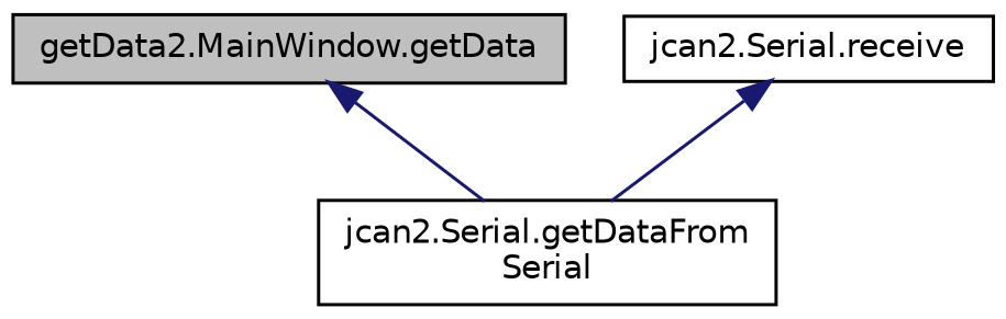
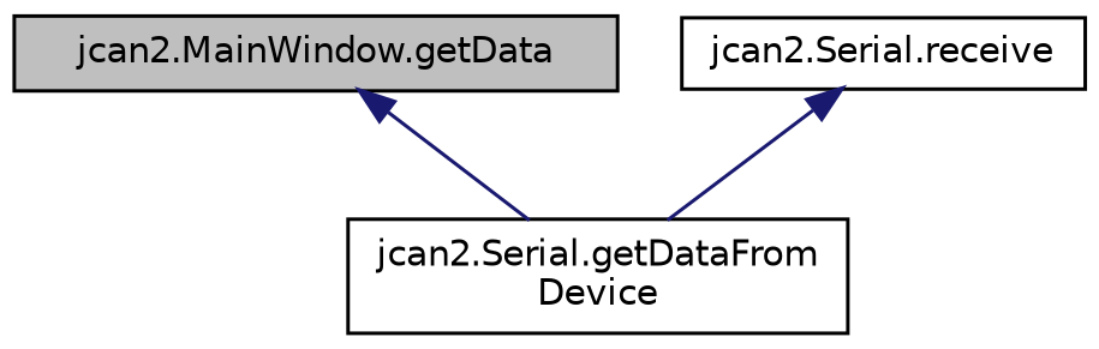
  digraph {
    rankdir=TB
    node [color=black fillcolor=white fontname=Helvetica fontsize=10 shape=record style=filled]
    edge [color=midnightblue dir=back fontname=Helvetica fontsize=10 labelfontname=Helvetica labelfontsize=10 style=solid]
-   n1 [fillcolor=grey75 fontcolor=black height=0.2 label="getData2.MainWindow.getData" width=0.4]
-   n2 [height=0.2 label="jcan2.Serial.getDataFrom\lSerial" width=0.4]
+   n1 [fillcolor=grey75 fontcolor=black height=0.2 label="jcan2.MainWindow.getData" width=0.4]
+   n2 [height=0.2 label="jcan2.Serial.getDataFrom\lDevice" width=0.4]
    n3 [height=0.2 label="jcan2.Serial.receive" width=0.4]
    n1 -> n2
    n3 -> n2
  }
